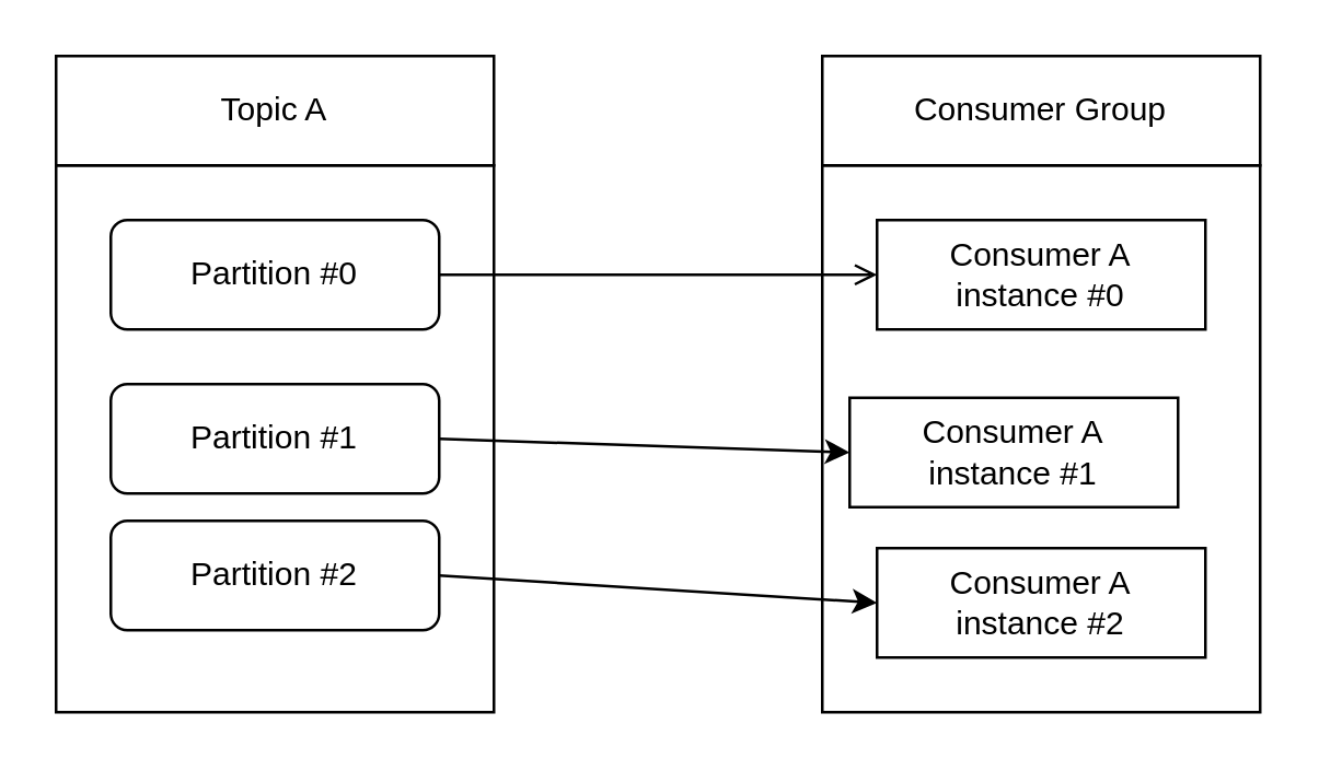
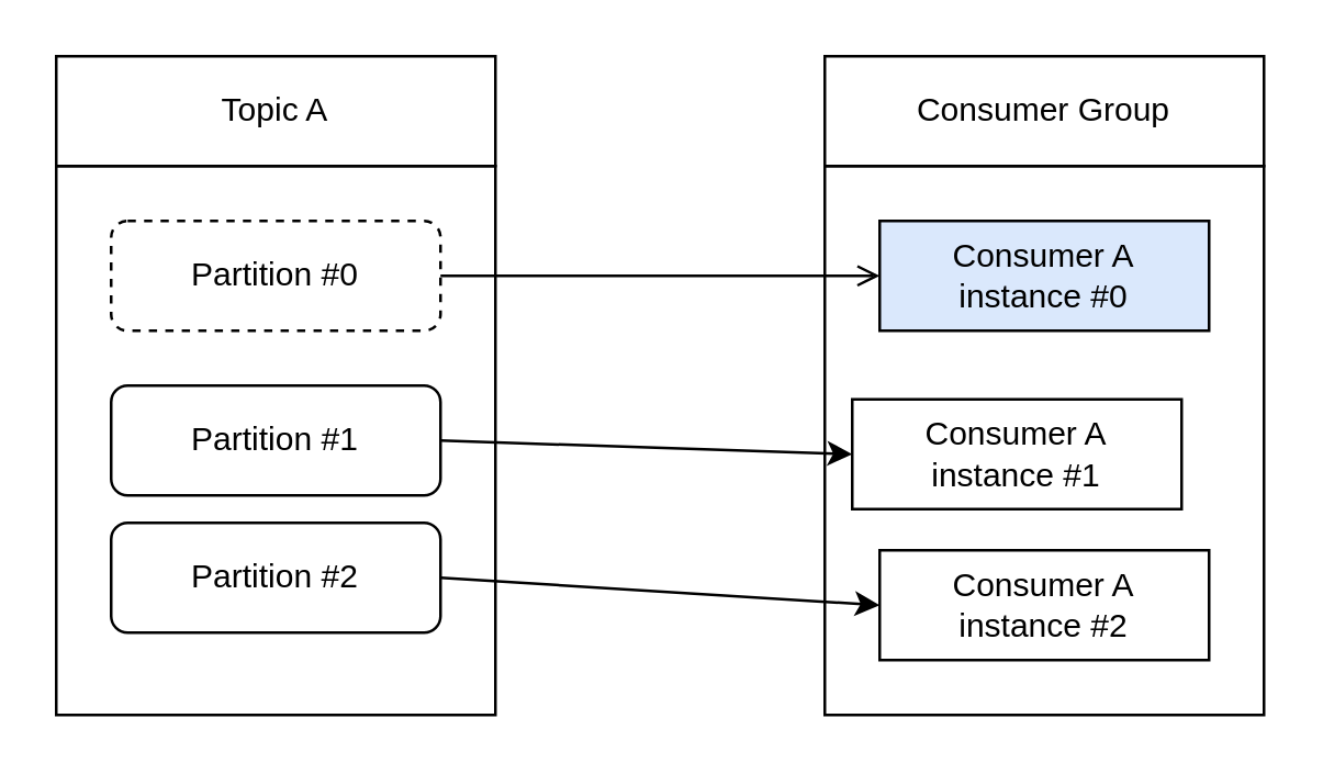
  <mxCell id="0" />
  <mxCell id="1" parent="0" />
  <mxCell id="2" value="" style="rounded=0;whiteSpace=wrap;html=1;" vertex="1" parent="1"><mxGeometry x="300" y="60" width="160" height="200" as="geometry" /></mxCell>
  <mxCell id="3" value="" style="rounded=0;whiteSpace=wrap;html=1;" vertex="1" parent="1"><mxGeometry x="20" y="60" width="160" height="200" as="geometry" /></mxCell>
- <mxCell id="4" value="Partition #0" style="rounded=1;whiteSpace=wrap;html=1;" vertex="1" parent="1"><mxGeometry x="40" y="80" width="120" height="40" as="geometry" /></mxCell>
+ <mxCell id="4" value="Partition #0" style="rounded=1;whiteSpace=wrap;html=1;dashed=1;" vertex="1" parent="1"><mxGeometry x="40" y="80" width="120" height="40" as="geometry" /></mxCell>
  <mxCell id="5" value="Partition #1" style="rounded=1;whiteSpace=wrap;html=1;" vertex="1" parent="1"><mxGeometry x="40" y="140" width="120" height="40" as="geometry" /></mxCell>
  <mxCell id="6" value="Partition #2" style="rounded=1;whiteSpace=wrap;html=1;" vertex="1" parent="1"><mxGeometry x="40" y="190" width="120" height="40" as="geometry" /></mxCell>
  <mxCell id="7" value="Topic A" style="rounded=0;whiteSpace=wrap;html=1;" vertex="1" parent="1"><mxGeometry x="20" y="20" width="160" height="40" as="geometry" /></mxCell>
- <mxCell id="8" value="Consumer A&lt;br&gt;instance #0" style="rounded=0;whiteSpace=wrap;html=1;" vertex="1" parent="1"><mxGeometry x="320" y="80" width="120" height="40" as="geometry" /></mxCell>
+ <mxCell id="8" value="Consumer A&lt;br&gt;instance #0" style="rounded=0;whiteSpace=wrap;html=1;fillColor=#dae8fc;" vertex="1" parent="1"><mxGeometry x="320" y="80" width="120" height="40" as="geometry" /></mxCell>
  <mxCell id="9" value="Consumer A&lt;br&gt;instance #1" style="rounded=0;whiteSpace=wrap;html=1;" vertex="1" parent="1"><mxGeometry x="310" y="145" width="120" height="40" as="geometry" /></mxCell>
  <mxCell id="10" value="Consumer Group" style="rounded=0;whiteSpace=wrap;html=1;" vertex="1" parent="1"><mxGeometry x="300" y="20" width="160" height="40" as="geometry" /></mxCell>
  <mxCell id="11" value="" style="endArrow=open;html=1;exitX=1;exitY=0.5;exitDx=0;exitDy=0;entryX=0;entryY=0.5;entryDx=0;entryDy=0;" edge="1" parent="1" source="4" target="8"><mxGeometry width="50" height="50" relative="1" as="geometry"><mxPoint x="290" y="100" as="sourcePoint" /><mxPoint x="340" y="50" as="targetPoint" /></mxGeometry></mxCell>
  <mxCell id="12" value="" style="endArrow=classic;html=1;exitX=1;exitY=0.5;exitDx=0;exitDy=0;entryX=0;entryY=0.5;entryDx=0;entryDy=0;" edge="1" parent="1" source="5" target="9"><mxGeometry width="50" height="50" relative="1" as="geometry"><mxPoint x="290" y="100" as="sourcePoint" /><mxPoint x="340" y="50" as="targetPoint" /></mxGeometry></mxCell>
  <mxCell id="13" value="Consumer A&lt;br&gt;instance #2" style="rounded=0;whiteSpace=wrap;html=1;" vertex="1" parent="1"><mxGeometry x="320" y="200" width="120" height="40" as="geometry" /></mxCell>
  <mxCell id="14" value="" style="endArrow=classic;html=1;exitX=1;exitY=0.5;exitDx=0;exitDy=0;entryX=0;entryY=0.5;entryDx=0;entryDy=0;" edge="1" parent="1" source="6" target="13"><mxGeometry width="50" height="50" relative="1" as="geometry"><mxPoint x="290" y="80" as="sourcePoint" /><mxPoint x="340" y="30" as="targetPoint" /></mxGeometry></mxCell>
